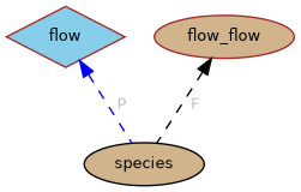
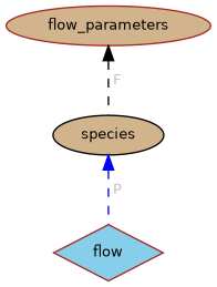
  digraph {
    node [color=brown fillcolor=tan fontname=Helvetica fontsize=10 shape=ellipse style=filled]
    edge [dir=back fontcolor=grey fontname=Helvetica fontsize=10 labelfontname=Helvetica labelfontsize=10 style=dashed]
    n1 [color=black fontcolor=black height=0.2 label=species width=0.4]
    n2 [fillcolor=skyblue height=0.2 label=flow shape=diamond width=0.4]
-   n3 [height=0.2 label=flow_flow width=0.4]
-   n2 -> n1 [color=blue label=" P"]
+   n3 [height=0.2 label=flow_parameters width=0.4]
+   n1 -> n2 [color=blue label=" P"]
    n3 -> n1 [color=black label=" F"]
  }
